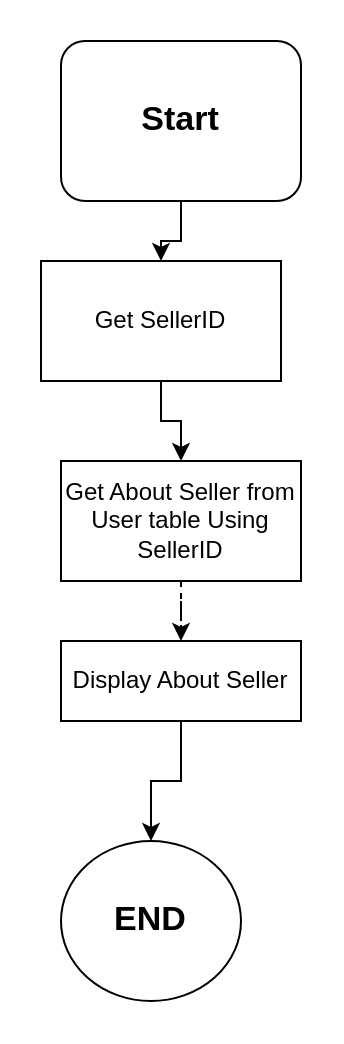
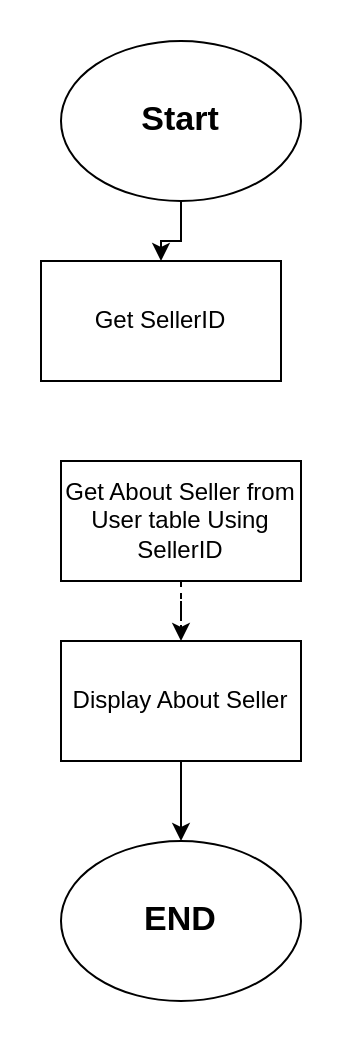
  <mxCell id="0" />
  <mxCell id="1" parent="0" />
  <mxCell id="2" value="" style="edgeStyle=orthogonalEdgeStyle;rounded=0;orthogonalLoop=1;jettySize=auto;html=1;" edge="1" parent="1" source="3" target="7"><mxGeometry relative="1" as="geometry" /></mxCell>
- <mxCell id="3" value="&lt;b&gt;&lt;font style=&quot;font-size: 17px&quot;&gt;Start&lt;/font&gt;&lt;/b&gt;" style="whiteSpace=wrap;html=1;rounded=1;" vertex="1" parent="1"><mxGeometry x="30" y="20" width="120" height="80" as="geometry" /></mxCell>
+ <mxCell id="3" value="&lt;b&gt;&lt;font style=&quot;font-size: 17px&quot;&gt;Start&lt;/font&gt;&lt;/b&gt;" style="ellipse;whiteSpace=wrap;html=1;" vertex="1" parent="1"><mxGeometry x="30" y="20" width="120" height="80" as="geometry" /></mxCell>
  <mxCell id="4" value="" style="edgeStyle=orthogonalEdgeStyle;rounded=0;orthogonalLoop=1;jettySize=auto;html=1;dashed=1;" edge="1" parent="1" source="5" target="9"><mxGeometry relative="1" as="geometry" /></mxCell>
  <mxCell id="5" value="Get About Seller from User table Using SellerID" style="rounded=0;whiteSpace=wrap;html=1;" vertex="1" parent="1"><mxGeometry x="30" y="230" width="120" height="60" as="geometry" /></mxCell>
- <mxCell id="6" value="" style="edgeStyle=orthogonalEdgeStyle;rounded=0;orthogonalLoop=1;jettySize=auto;html=1;" edge="1" parent="1" source="7" target="5"><mxGeometry relative="1" as="geometry" /></mxCell>
  <mxCell id="7" value="Get SellerID" style="rounded=0;whiteSpace=wrap;html=1;" vertex="1" parent="1"><mxGeometry x="20" y="130" width="120" height="60" as="geometry" /></mxCell>
  <mxCell id="8" value="" style="edgeStyle=orthogonalEdgeStyle;rounded=0;orthogonalLoop=1;jettySize=auto;html=1;" edge="1" parent="1" source="9" target="10"><mxGeometry relative="1" as="geometry" /></mxCell>
- <mxCell id="9" value="Display About Seller" style="rounded=0;whiteSpace=wrap;html=1;" vertex="1" parent="1"><mxGeometry x="30" y="320" width="120" height="40" as="geometry" /></mxCell>
- <mxCell id="10" value="&lt;b&gt;&lt;font style=&quot;font-size: 17px&quot;&gt;END&lt;/font&gt;&lt;/b&gt;" style="ellipse;whiteSpace=wrap;html=1;" vertex="1" parent="1"><mxGeometry x="30" y="420" width="90" height="80" as="geometry" /></mxCell>
+ <mxCell id="9" value="Display About Seller" style="rounded=0;whiteSpace=wrap;html=1;" vertex="1" parent="1"><mxGeometry x="30" y="320" width="120" height="60" as="geometry" /></mxCell>
+ <mxCell id="10" value="&lt;b&gt;&lt;font style=&quot;font-size: 17px&quot;&gt;END&lt;/font&gt;&lt;/b&gt;" style="ellipse;whiteSpace=wrap;html=1;" vertex="1" parent="1"><mxGeometry x="30" y="420" width="120" height="80" as="geometry" /></mxCell>
